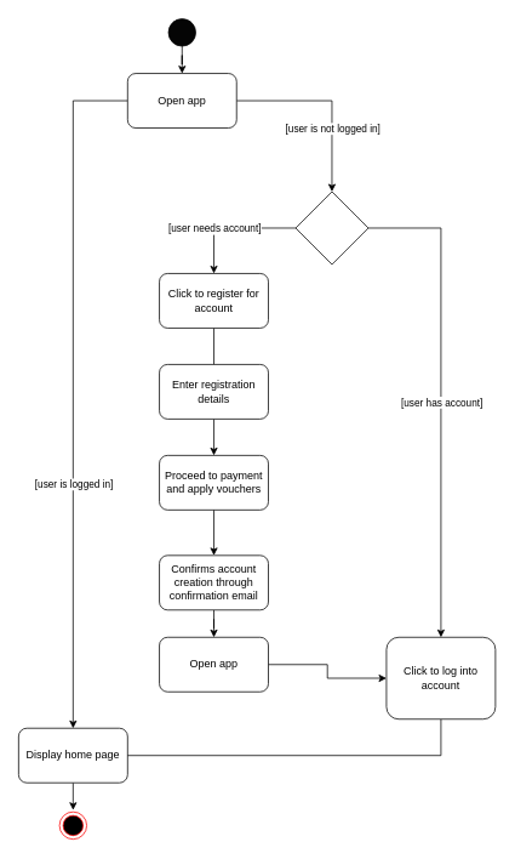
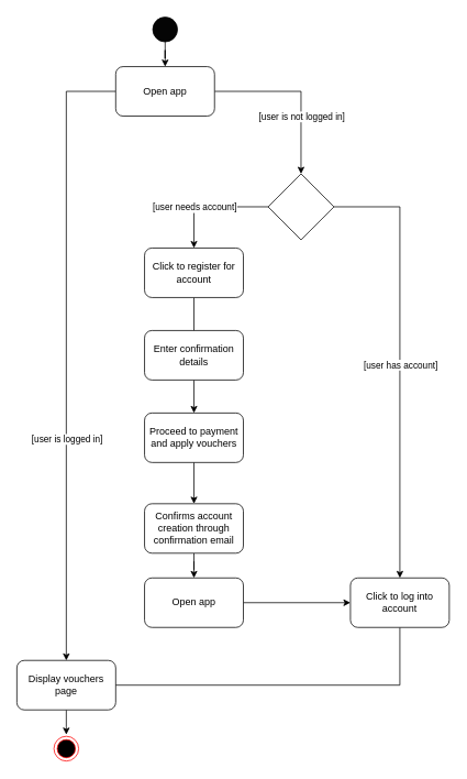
  <mxCell id="0" />
  <mxCell id="1" parent="0" />
  <mxCell id="2" value="" style="edgeStyle=orthogonalEdgeStyle;rounded=0;orthogonalLoop=1;jettySize=auto;html=1;" parent="1" source="3" target="8" edge="1"><mxGeometry relative="1" as="geometry" /></mxCell>
  <mxCell id="3" value="" style="ellipse;whiteSpace=wrap;html=1;direction=east;fillColor=#050505;" parent="1" vertex="1"><mxGeometry x="185" y="20" width="30" height="30" as="geometry" /></mxCell>
  <mxCell id="4" style="edgeStyle=orthogonalEdgeStyle;rounded=0;orthogonalLoop=1;jettySize=auto;html=1;entryX=0.5;entryY=0;entryDx=0;entryDy=0;" parent="1" source="8" target="10" edge="1"><mxGeometry relative="1" as="geometry"><Array as="points"><mxPoint x="80" y="110" /></Array></mxGeometry></mxCell>
  <mxCell id="5" value="[user is logged in]" style="edgeLabel;html=1;align=center;verticalAlign=middle;resizable=0;points=[];" parent="4" vertex="1" connectable="0"><mxGeometry x="0.279" y="3" relative="1" as="geometry"><mxPoint x="-3" y="1" as="offset" /></mxGeometry></mxCell>
  <mxCell id="6" style="edgeStyle=orthogonalEdgeStyle;rounded=0;orthogonalLoop=1;jettySize=auto;html=1;entryX=0.5;entryY=0;entryDx=0;entryDy=0;" parent="1" source="8" target="17" edge="1"><mxGeometry relative="1" as="geometry"><Array as="points"><mxPoint x="365" y="110" /></Array></mxGeometry></mxCell>
  <mxCell id="7" value="[user is not logged in]" style="edgeLabel;html=1;align=center;verticalAlign=middle;resizable=0;points=[];" parent="6" vertex="1" connectable="0"><mxGeometry x="0.302" relative="1" as="geometry"><mxPoint y="2" as="offset" /></mxGeometry></mxCell>
  <mxCell id="8" value="Open app" style="rounded=1;whiteSpace=wrap;html=1;fillColor=#FFFFFF;" parent="1" vertex="1"><mxGeometry x="140" y="80" width="120" height="60" as="geometry" /></mxCell>
  <mxCell id="9" value="" style="edgeStyle=orthogonalEdgeStyle;rounded=0;orthogonalLoop=1;jettySize=auto;html=1;" parent="1" source="10" edge="1"><mxGeometry relative="1" as="geometry"><mxPoint x="80" y="890" as="targetPoint" /></mxGeometry></mxCell>
- <mxCell id="10" value="Display home page" style="rounded=1;whiteSpace=wrap;html=1;fillColor=#FFFFFF;" parent="1" vertex="1"><mxGeometry x="20" y="800" width="120" height="60" as="geometry" /></mxCell>
+ <mxCell id="10" value="Display vouchers page" style="rounded=1;whiteSpace=wrap;html=1;fillColor=#FFFFFF;" parent="1" vertex="1"><mxGeometry x="20" y="800" width="120" height="60" as="geometry" /></mxCell>
  <mxCell id="11" value="" style="edgeStyle=orthogonalEdgeStyle;rounded=0;orthogonalLoop=1;jettySize=auto;html=1;endArrow=none;" parent="1" source="12" target="21" edge="1"><mxGeometry relative="1" as="geometry" /></mxCell>
  <mxCell id="12" value="Click to register for account" style="rounded=1;whiteSpace=wrap;html=1;fillColor=#FFFFFF;" parent="1" vertex="1"><mxGeometry x="175" y="300" width="120" height="60" as="geometry" /></mxCell>
  <mxCell id="13" style="edgeStyle=orthogonalEdgeStyle;rounded=0;orthogonalLoop=1;jettySize=auto;html=1;entryX=0.5;entryY=0;entryDx=0;entryDy=0;" parent="1" source="17" target="12" edge="1"><mxGeometry relative="1" as="geometry" /></mxCell>
  <mxCell id="14" value="[user needs account]" style="edgeLabel;html=1;align=center;verticalAlign=middle;resizable=0;points=[];" parent="13" vertex="1" connectable="0"><mxGeometry x="-0.048" relative="1" as="geometry"><mxPoint x="-23" as="offset" /></mxGeometry></mxCell>
  <mxCell id="15" style="edgeStyle=orthogonalEdgeStyle;rounded=0;orthogonalLoop=1;jettySize=auto;html=1;" parent="1" source="17" target="19" edge="1"><mxGeometry relative="1" as="geometry" /></mxCell>
  <mxCell id="16" value="[user has account]" style="edgeLabel;html=1;align=center;verticalAlign=middle;resizable=0;points=[];" parent="15" vertex="1" connectable="0"><mxGeometry x="-0.179" y="2" relative="1" as="geometry"><mxPoint x="-2" y="53" as="offset" /></mxGeometry></mxCell>
  <mxCell id="17" value="" style="rhombus;whiteSpace=wrap;html=1;fillColor=#FFFFFF;" parent="1" vertex="1"><mxGeometry x="325" y="210" width="80" height="80" as="geometry" /></mxCell>
  <mxCell id="18" style="edgeStyle=orthogonalEdgeStyle;rounded=0;orthogonalLoop=1;jettySize=auto;html=1;entryX=1;entryY=0.5;entryDx=0;entryDy=0;endArrow=none;" parent="1" source="19" target="10" edge="1"><mxGeometry relative="1" as="geometry"><Array as="points"><mxPoint x="485" y="830" /></Array></mxGeometry></mxCell>
- <mxCell id="19" value="Click to log into account" style="rounded=1;whiteSpace=wrap;html=1;fillColor=#FFFFFF;" parent="1" vertex="1"><mxGeometry x="425" y="700" width="120" height="90" as="geometry" /></mxCell>
+ <mxCell id="19" value="Click to log into account" style="rounded=1;whiteSpace=wrap;html=1;fillColor=#FFFFFF;" parent="1" vertex="1"><mxGeometry x="425" y="700" width="120" height="60" as="geometry" /></mxCell>
  <mxCell id="20" value="" style="edgeStyle=orthogonalEdgeStyle;rounded=0;orthogonalLoop=1;jettySize=auto;html=1;" parent="1" source="21" target="23" edge="1"><mxGeometry relative="1" as="geometry" /></mxCell>
- <mxCell id="21" value="Enter registration details" style="rounded=1;whiteSpace=wrap;html=1;fillColor=#FFFFFF;" parent="1" vertex="1"><mxGeometry x="175" y="400" width="120" height="60" as="geometry" /></mxCell>
+ <mxCell id="21" value="Enter confirmation details" style="rounded=1;whiteSpace=wrap;html=1;fillColor=#FFFFFF;" parent="1" vertex="1"><mxGeometry x="175" y="400" width="120" height="60" as="geometry" /></mxCell>
  <mxCell id="22" value="" style="edgeStyle=orthogonalEdgeStyle;rounded=0;orthogonalLoop=1;jettySize=auto;html=1;" parent="1" source="23" target="25" edge="1"><mxGeometry relative="1" as="geometry" /></mxCell>
  <mxCell id="23" value="Proceed to payment and apply vouchers" style="rounded=1;whiteSpace=wrap;html=1;fillColor=#FFFFFF;" parent="1" vertex="1"><mxGeometry x="175" y="500" width="120" height="60" as="geometry" /></mxCell>
  <mxCell id="24" value="" style="edgeStyle=orthogonalEdgeStyle;rounded=0;orthogonalLoop=1;jettySize=auto;html=1;" parent="1" source="25" target="27" edge="1"><mxGeometry relative="1" as="geometry" /></mxCell>
  <mxCell id="25" value="Confirms account creation through confirmation email" style="rounded=1;whiteSpace=wrap;html=1;fillColor=#FFFFFF;" parent="1" vertex="1"><mxGeometry x="175" y="610" width="120" height="60" as="geometry" /></mxCell>
  <mxCell id="26" style="edgeStyle=orthogonalEdgeStyle;rounded=0;orthogonalLoop=1;jettySize=auto;html=1;entryX=0;entryY=0.5;entryDx=0;entryDy=0;" parent="1" source="27" target="19" edge="1"><mxGeometry relative="1" as="geometry" /></mxCell>
  <mxCell id="27" value="Open app" style="rounded=1;whiteSpace=wrap;html=1;fillColor=#FFFFFF;" parent="1" vertex="1"><mxGeometry x="175" y="700" width="120" height="60" as="geometry" /></mxCell>
  <mxCell id="28" value="" style="ellipse;html=1;shape=endState;fillColor=#000000;strokeColor=#ff0000;" vertex="1" parent="1"><mxGeometry x="65" y="892" width="30" height="30" as="geometry" /></mxCell>
